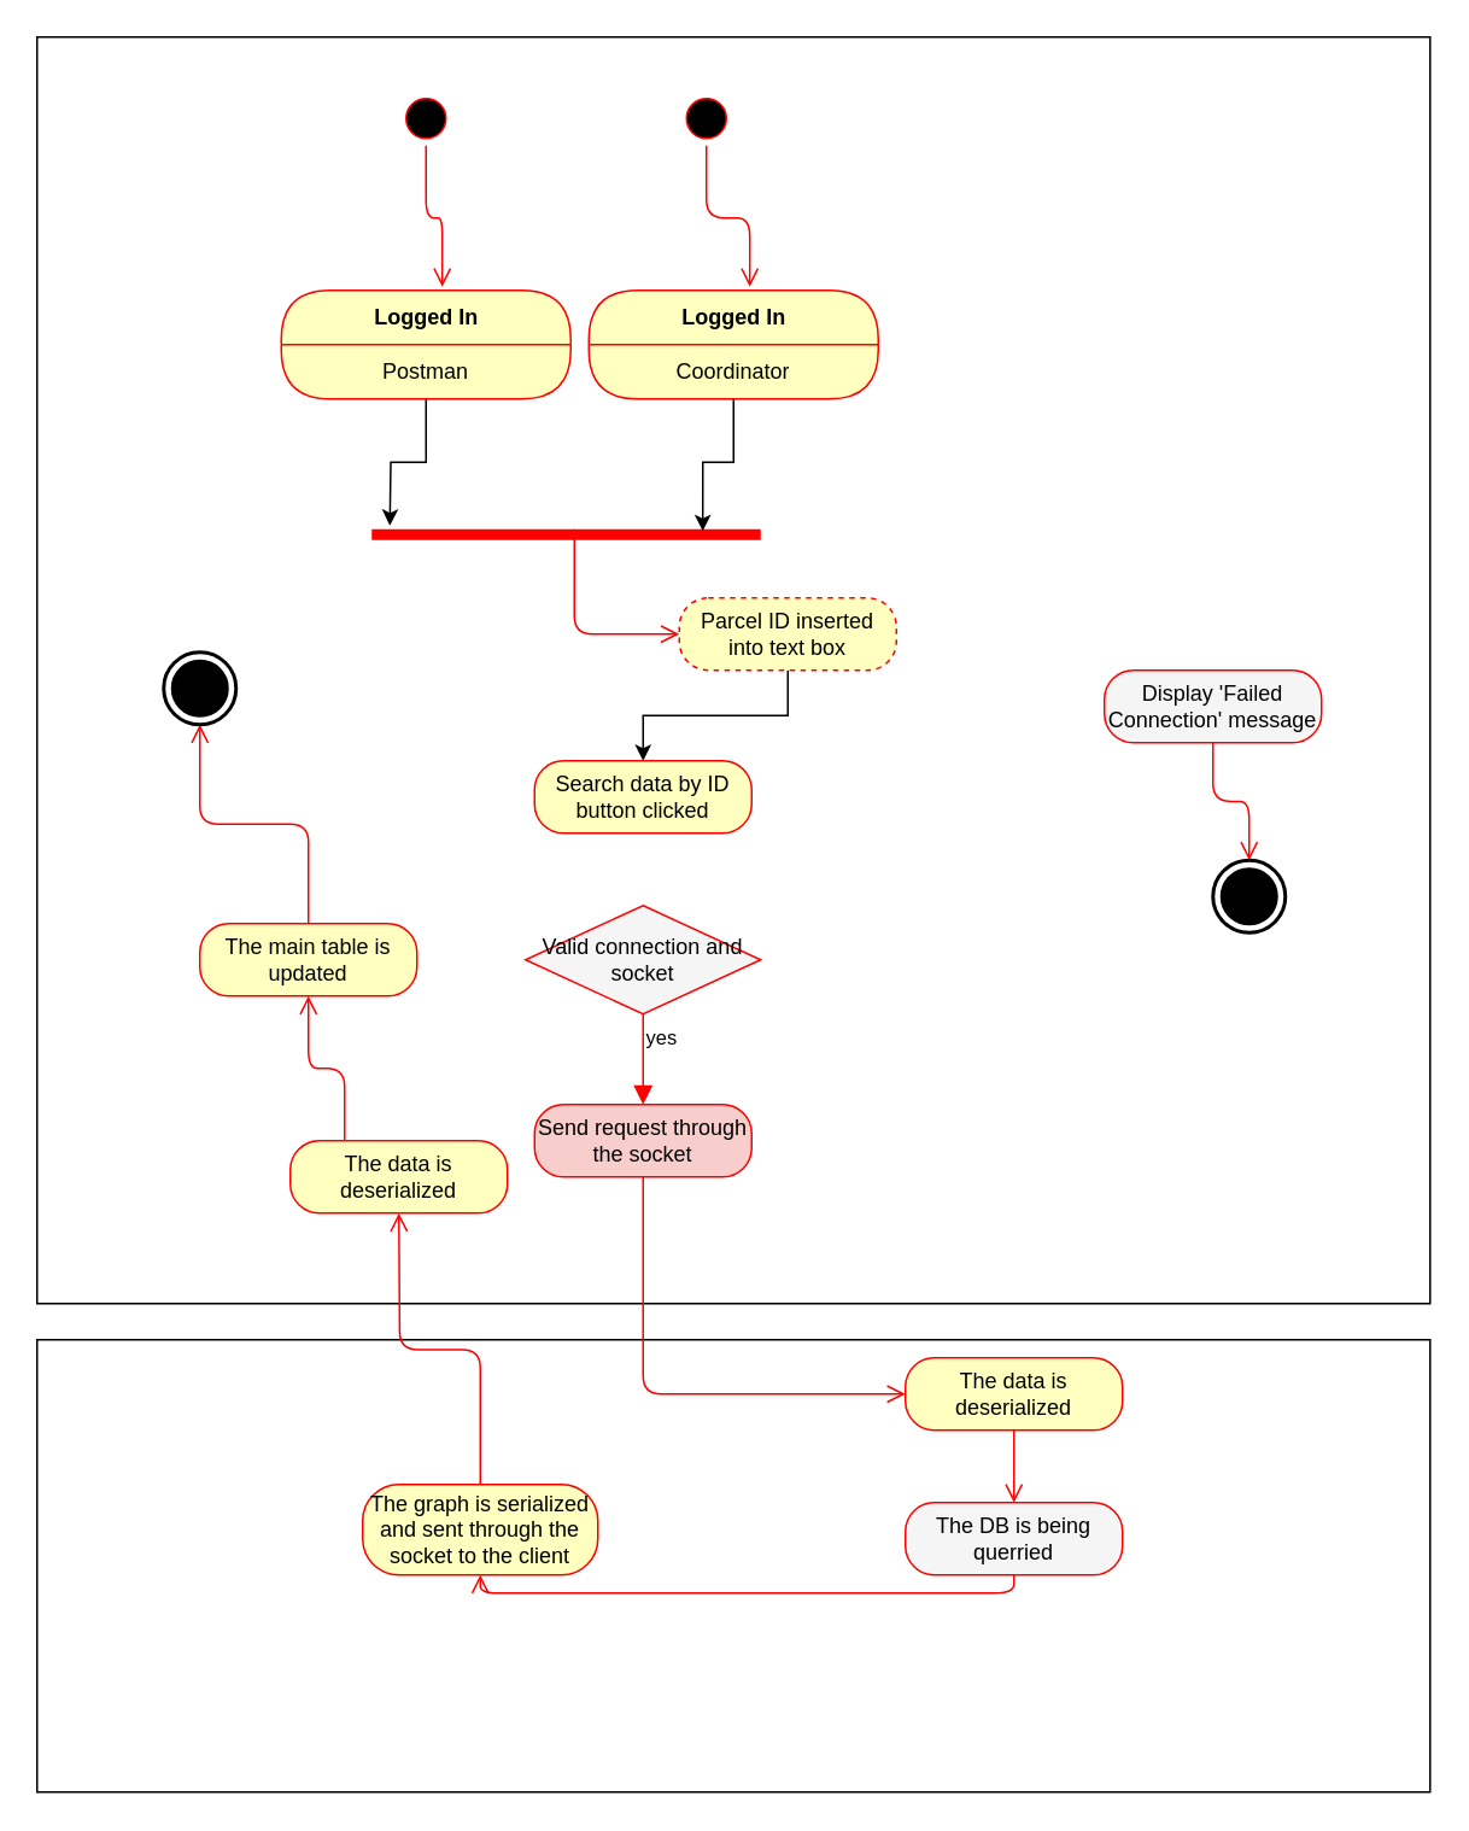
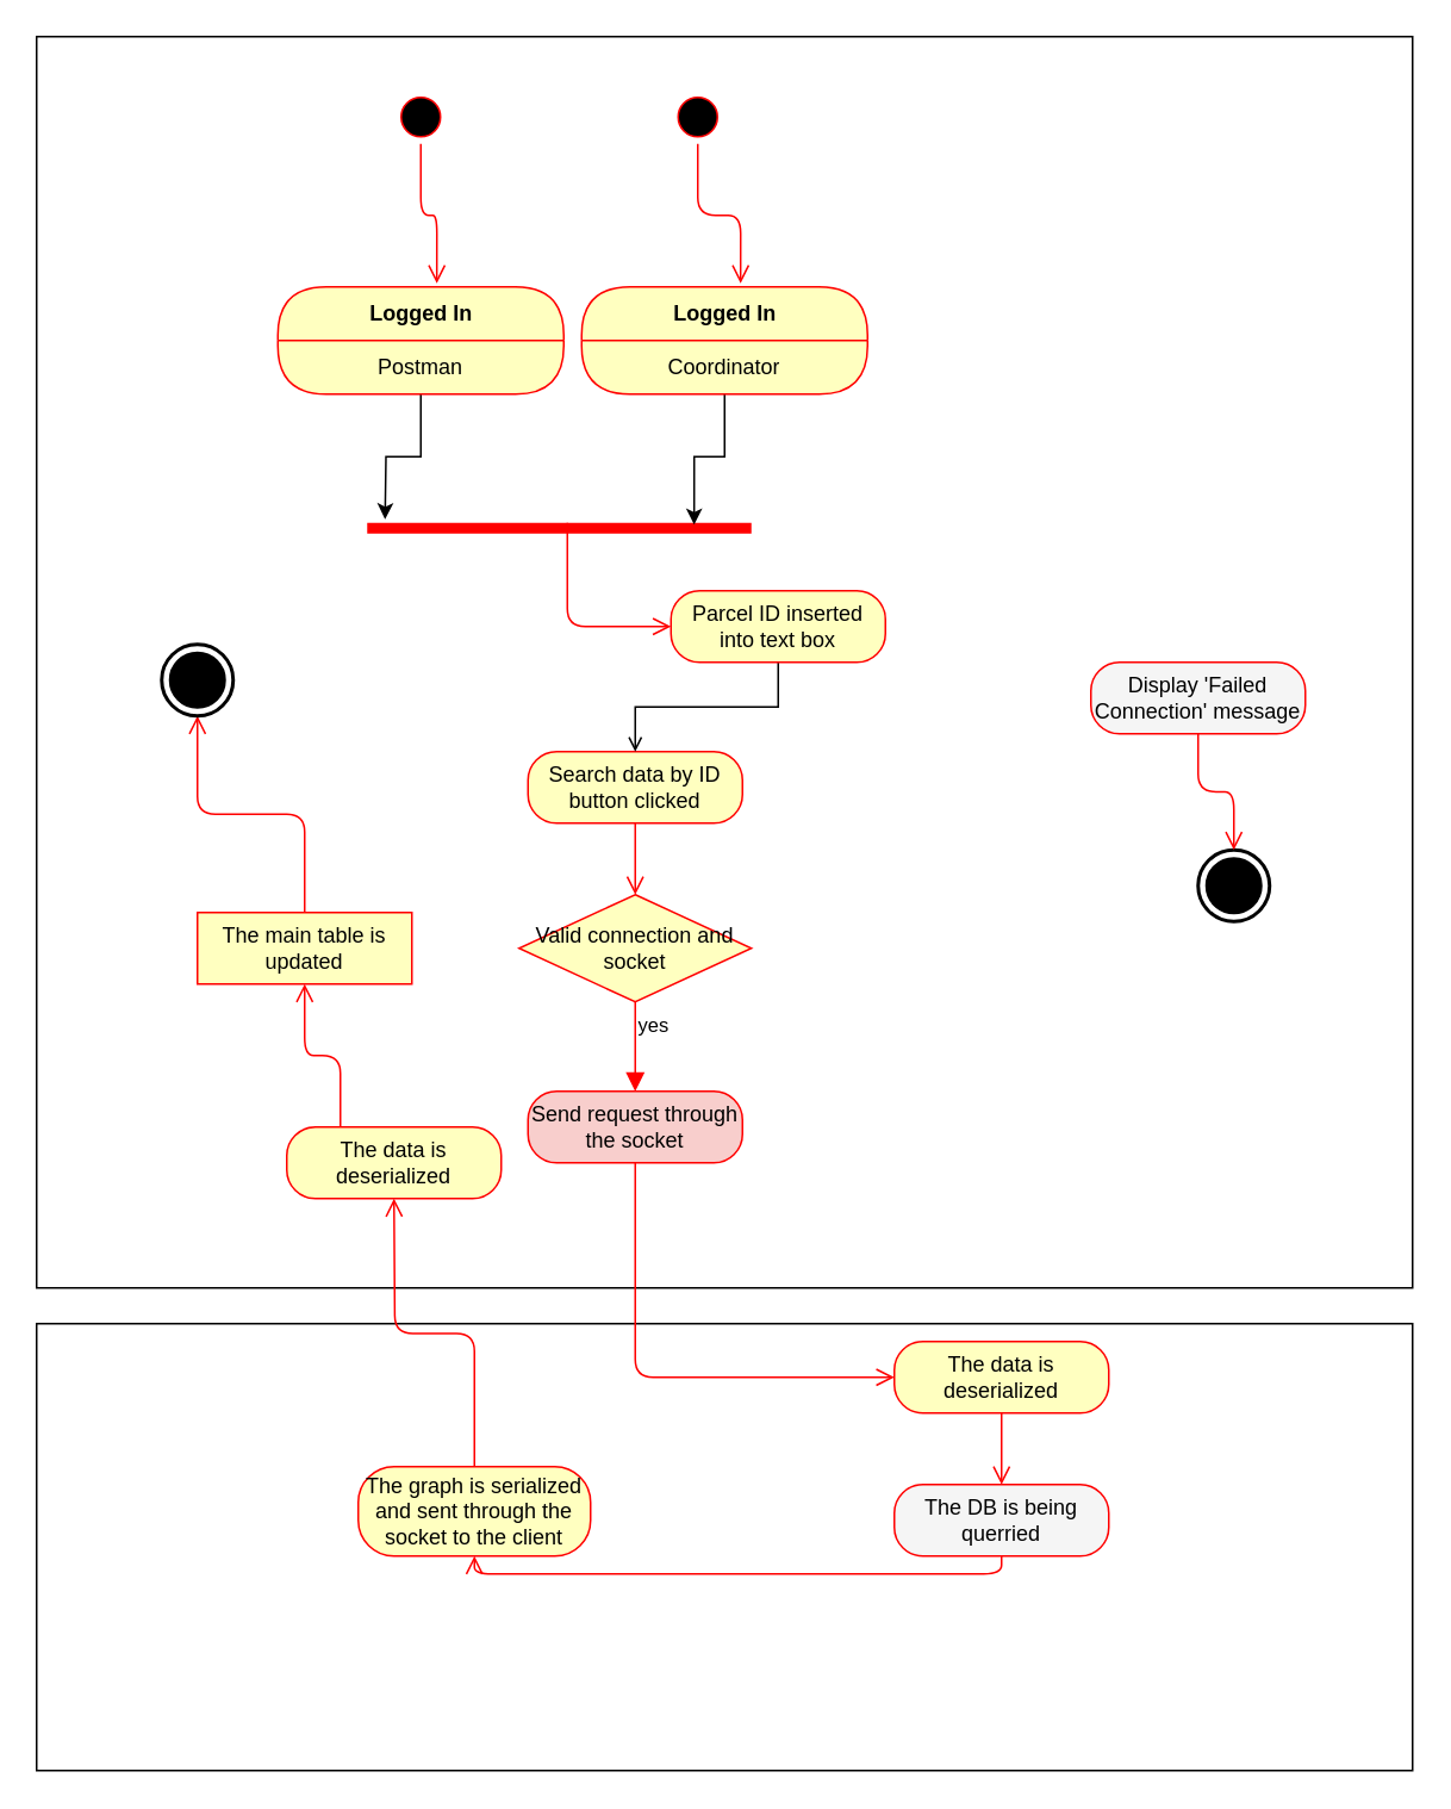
  <mxCell id="0" />
  <mxCell id="1" parent="0" />
  <mxCell id="2" value="" style="html=1;dashed=0;whitespace=wrap;" parent="1" vertex="1"><mxGeometry x="20" y="20" width="770" height="700" as="geometry" /></mxCell>
  <mxCell id="3" value="" style="ellipse;html=1;shape=startState;fillColor=#000000;strokeColor=#ff0000;" parent="1" vertex="1"><mxGeometry x="220" y="50" width="30" height="30" as="geometry" /></mxCell>
  <mxCell id="4" value="" style="edgeStyle=orthogonalEdgeStyle;html=1;verticalAlign=bottom;endArrow=open;endSize=8;strokeColor=#ff0000;entryX=0.556;entryY=-0.033;entryDx=0;entryDy=0;entryPerimeter=0;" parent="1" source="3" target="22" edge="1"><mxGeometry relative="1" as="geometry"><mxPoint x="55" y="190" as="targetPoint" /></mxGeometry></mxCell>
  <mxCell id="5" value="Search data by ID button clicked" style="rounded=1;whiteSpace=wrap;html=1;arcSize=40;fontColor=#000000;fillColor=#ffffc0;strokeColor=#ff0000;" parent="1" vertex="1"><mxGeometry x="295" y="420" width="120" height="40" as="geometry" /></mxCell>
+ <mxCell id="6" value="" style="edgeStyle=orthogonalEdgeStyle;html=1;verticalAlign=bottom;endArrow=open;endSize=8;strokeColor=#ff0000;" parent="1" source="5" target="21" edge="1"><mxGeometry relative="1" as="geometry"><mxPoint x="355" y="420" as="targetPoint" /></mxGeometry></mxCell>
  <mxCell id="7" value="" style="shape=line;html=1;strokeWidth=6;strokeColor=#ff0000;" parent="1" vertex="1"><mxGeometry x="205" y="290" width="215" height="10" as="geometry" /></mxCell>
  <mxCell id="8" style="edgeStyle=orthogonalEdgeStyle;rounded=0;orthogonalLoop=1;jettySize=auto;html=1;" parent="1" source="22" edge="1"><mxGeometry relative="1" as="geometry"><mxPoint x="215" y="290" as="targetPoint" /></mxGeometry></mxCell>
  <mxCell id="9" value="" style="ellipse;html=1;shape=startState;fillColor=#000000;strokeColor=#ff0000;" parent="1" vertex="1"><mxGeometry x="375" y="50" width="30" height="30" as="geometry" /></mxCell>
  <mxCell id="10" value="" style="edgeStyle=orthogonalEdgeStyle;html=1;verticalAlign=bottom;endArrow=open;endSize=8;strokeColor=#ff0000;entryX=0.556;entryY=-0.033;entryDx=0;entryDy=0;entryPerimeter=0;" parent="1" source="9" target="24" edge="1"><mxGeometry relative="1" as="geometry"><mxPoint x="65" y="200" as="targetPoint" /></mxGeometry></mxCell>
  <mxCell id="11" style="edgeStyle=orthogonalEdgeStyle;rounded=0;orthogonalLoop=1;jettySize=auto;html=1;entryX=0.851;entryY=0.3;entryDx=0;entryDy=0;entryPerimeter=0;" parent="1" source="24" target="7" edge="1"><mxGeometry relative="1" as="geometry" /></mxCell>
  <mxCell id="12" value="" style="html=1;dashed=0;whitespace=wrap;" parent="1" vertex="1"><mxGeometry x="20" y="740" width="770" height="250" as="geometry" /></mxCell>
  <mxCell id="13" value="The data is deserialized" style="rounded=1;whiteSpace=wrap;html=1;arcSize=40;fontColor=#000000;fillColor=#ffffc0;strokeColor=#ff0000;" parent="1" vertex="1"><mxGeometry x="500" y="750" width="120" height="40" as="geometry" /></mxCell>
  <mxCell id="14" value="The DB is being querried" style="rounded=1;whiteSpace=wrap;html=1;arcSize=40;fontColor=#000000;fillColor=#f5f5f5;strokeColor=#ff0000;" parent="1" vertex="1"><mxGeometry x="500" y="830" width="120" height="40" as="geometry" /></mxCell>
  <mxCell id="15" value="The graph is serialized and sent through the socket to the client" style="rounded=1;whiteSpace=wrap;html=1;arcSize=40;fontColor=#000000;fillColor=#ffffc0;strokeColor=#ff0000;" parent="1" vertex="1"><mxGeometry x="200" y="820" width="130" height="50" as="geometry" /></mxCell>
  <mxCell id="16" value="" style="edgeStyle=orthogonalEdgeStyle;html=1;verticalAlign=bottom;endArrow=open;endSize=8;strokeColor=#ff0000;exitX=0.5;exitY=1;exitDx=0;exitDy=0;entryX=0.5;entryY=0;entryDx=0;entryDy=0;" parent="1" source="13" target="14" edge="1"><mxGeometry relative="1" as="geometry"><mxPoint x="470" y="840" as="targetPoint" /><mxPoint x="410" y="720" as="sourcePoint" /></mxGeometry></mxCell>
  <mxCell id="17" value="" style="edgeStyle=orthogonalEdgeStyle;html=1;verticalAlign=bottom;endArrow=open;endSize=8;strokeColor=#ff0000;exitX=0.5;exitY=0;exitDx=0;exitDy=0;" parent="1" source="15" edge="1"><mxGeometry relative="1" as="geometry"><mxPoint x="220" y="670" as="targetPoint" /><mxPoint x="410" y="960" as="sourcePoint" /></mxGeometry></mxCell>
  <mxCell id="18" value="The data is deserialized" style="rounded=1;whiteSpace=wrap;html=1;arcSize=40;fontColor=#000000;fillColor=#ffffc0;strokeColor=#ff0000;" parent="1" vertex="1"><mxGeometry x="160" y="630" width="120" height="40" as="geometry" /></mxCell>
- <mxCell id="19" value="The main table is updated" style="rounded=1;whiteSpace=wrap;html=1;arcSize=40;fontColor=#000000;fillColor=#ffffc0;strokeColor=#ff0000;" parent="1" vertex="1"><mxGeometry x="110" y="510" width="120" height="40" as="geometry" /></mxCell>
+ <mxCell id="19" value="The main table is updated" style="whiteSpace=wrap;html=1;arcSize=40;fontColor=#000000;fillColor=#ffffc0;strokeColor=#ff0000;rounded=0;" parent="1" vertex="1"><mxGeometry x="110" y="510" width="120" height="40" as="geometry" /></mxCell>
  <mxCell id="20" value="" style="edgeStyle=orthogonalEdgeStyle;html=1;verticalAlign=bottom;endArrow=open;endSize=8;strokeColor=#ff0000;exitX=0.25;exitY=0;exitDx=0;exitDy=0;entryX=0.5;entryY=1;entryDx=0;entryDy=0;" parent="1" source="18" target="19" edge="1"><mxGeometry relative="1" as="geometry"><mxPoint x="230" y="680" as="targetPoint" /><mxPoint x="275" y="830" as="sourcePoint" /></mxGeometry></mxCell>
- <mxCell id="21" value="Valid connection and socket" style="rhombus;whiteSpace=wrap;html=1;fillColor=#f5f5f5;strokeColor=#ff0000;" parent="1" vertex="1"><mxGeometry x="290" y="500" width="130" height="60" as="geometry" /></mxCell>
+ <mxCell id="21" value="Valid connection and socket" style="rhombus;whiteSpace=wrap;html=1;fillColor=#ffffc0;strokeColor=#ff0000;" parent="1" vertex="1"><mxGeometry x="290" y="500" width="130" height="60" as="geometry" /></mxCell>
  <mxCell id="22" value="Logged In" style="swimlane;html=1;fontStyle=1;align=center;verticalAlign=middle;childLayout=stackLayout;horizontal=1;startSize=30;horizontalStack=0;resizeParent=0;resizeLast=1;container=0;fontColor=#000000;collapsible=0;rounded=1;arcSize=30;strokeColor=#ff0000;fillColor=#ffffc0;swimlaneFillColor=#ffffc0;dropTarget=0;" parent="1" vertex="1"><mxGeometry x="155" y="160" width="160" height="60" as="geometry" /></mxCell>
  <mxCell id="23" value="Postman" style="text;html=1;strokeColor=none;fillColor=none;align=center;verticalAlign=middle;spacingLeft=4;spacingRight=4;whiteSpace=wrap;overflow=hidden;rotatable=0;fontColor=#000000;" parent="22" vertex="1"><mxGeometry y="30" width="160" height="30" as="geometry" /></mxCell>
  <mxCell id="24" value="Logged In" style="swimlane;html=1;fontStyle=1;align=center;verticalAlign=middle;childLayout=stackLayout;horizontal=1;startSize=30;horizontalStack=0;resizeParent=0;resizeLast=1;container=0;fontColor=#000000;collapsible=0;rounded=1;arcSize=30;strokeColor=#ff0000;fillColor=#ffffc0;swimlaneFillColor=#ffffc0;dropTarget=0;" parent="1" vertex="1"><mxGeometry x="325" y="160" width="160" height="60" as="geometry" /></mxCell>
  <mxCell id="25" value="Coordinator" style="text;html=1;strokeColor=none;fillColor=none;align=center;verticalAlign=middle;spacingLeft=4;spacingRight=4;whiteSpace=wrap;overflow=hidden;rotatable=0;fontColor=#000000;" parent="24" vertex="1"><mxGeometry y="30" width="160" height="30" as="geometry" /></mxCell>
  <mxCell id="26" value="" style="edgeStyle=orthogonalEdgeStyle;html=1;verticalAlign=bottom;endArrow=open;endSize=8;strokeColor=#ff0000;exitX=0.521;exitY=0.2;exitDx=0;exitDy=0;exitPerimeter=0;entryX=0;entryY=0.5;entryDx=0;entryDy=0;" parent="1" source="7" target="37" edge="1"><mxGeometry relative="1" as="geometry"><mxPoint x="405" y="340" as="targetPoint" /><mxPoint x="365" y="380" as="sourcePoint" /></mxGeometry></mxCell>
  <mxCell id="27" value="yes" style="edgeStyle=orthogonalEdgeStyle;html=1;align=left;verticalAlign=top;endArrow=block;endSize=8;strokeColor=#ff0000;exitX=0.5;exitY=1;exitDx=0;exitDy=0;entryX=0.5;entryY=0;entryDx=0;entryDy=0;" parent="1" source="21" target="33" edge="1"><mxGeometry x="-1" relative="1" as="geometry"><mxPoint x="355" y="580" as="targetPoint" /><mxPoint x="530" y="360" as="sourcePoint" /></mxGeometry></mxCell>
  <mxCell id="28" value="" style="edgeStyle=orthogonalEdgeStyle;html=1;align=left;verticalAlign=bottom;endArrow=open;endSize=8;strokeColor=#ff0000;entryX=0.5;entryY=1;entryDx=0;entryDy=0;entryPerimeter=0;exitX=0.5;exitY=0;exitDx=0;exitDy=0;" parent="1" source="19" target="29" edge="1"><mxGeometry x="-1" relative="1" as="geometry"><mxPoint x="610" y="400" as="targetPoint" /><mxPoint x="430" y="460" as="sourcePoint" /></mxGeometry></mxCell>
  <mxCell id="29" value="" style="html=1;shape=mxgraph.sysml.actFinal;strokeWidth=2;verticalLabelPosition=bottom;verticalAlignment=top;" parent="1" vertex="1"><mxGeometry x="90" y="360" width="40" height="40" as="geometry" /></mxCell>
  <mxCell id="30" value="" style="html=1;shape=mxgraph.sysml.actFinal;strokeWidth=2;verticalLabelPosition=bottom;verticalAlignment=top;" parent="1" vertex="1"><mxGeometry x="670" y="475" width="40" height="40" as="geometry" /></mxCell>
  <mxCell id="31" value="Display 'Failed Connection' message" style="rounded=1;whiteSpace=wrap;html=1;arcSize=40;fontColor=#000000;fillColor=#f5f5f5;strokeColor=#ff0000;" parent="1" vertex="1"><mxGeometry x="610" y="370" width="120" height="40" as="geometry" /></mxCell>
  <mxCell id="32" value="" style="edgeStyle=orthogonalEdgeStyle;html=1;verticalAlign=bottom;endArrow=open;endSize=8;strokeColor=#ff0000;entryX=0.5;entryY=0;entryDx=0;entryDy=0;entryPerimeter=0;" parent="1" source="31" target="30" edge="1"><mxGeometry relative="1" as="geometry"><mxPoint x="740" y="485" as="targetPoint" /></mxGeometry></mxCell>
  <mxCell id="33" value="Send request through the socket" style="rounded=1;whiteSpace=wrap;html=1;arcSize=40;fontColor=#000000;fillColor=#f8cecc;strokeColor=#ff0000;" parent="1" vertex="1"><mxGeometry x="295" y="610" width="120" height="40" as="geometry" /></mxCell>
  <mxCell id="34" value="" style="edgeStyle=orthogonalEdgeStyle;html=1;verticalAlign=bottom;endArrow=open;endSize=8;strokeColor=#ff0000;exitX=0.5;exitY=1;exitDx=0;exitDy=0;entryX=0;entryY=0.5;entryDx=0;entryDy=0;" parent="1" source="33" target="13" edge="1"><mxGeometry relative="1" as="geometry"><mxPoint x="460" y="830" as="targetPoint" /><mxPoint x="470" y="880" as="sourcePoint" /></mxGeometry></mxCell>
  <mxCell id="35" value="" style="edgeStyle=orthogonalEdgeStyle;html=1;verticalAlign=bottom;endArrow=open;endSize=8;strokeColor=#ff0000;entryX=0.5;entryY=1;entryDx=0;entryDy=0;exitX=0.5;exitY=1;exitDx=0;exitDy=0;" parent="1" source="14" target="15" edge="1"><mxGeometry relative="1" as="geometry"><mxPoint x="560" y="1000" as="targetPoint" /><mxPoint x="500" y="920" as="sourcePoint" /></mxGeometry></mxCell>
- <mxCell id="36" style="edgeStyle=orthogonalEdgeStyle;rounded=0;orthogonalLoop=1;jettySize=auto;html=1;exitX=0.5;exitY=1;exitDx=0;exitDy=0;entryX=0.5;entryY=0;entryDx=0;entryDy=0;" edge="1" parent="1" source="37" target="5"><mxGeometry relative="1" as="geometry" /></mxCell>
- <mxCell id="37" value="Parcel ID inserted into text box" style="rounded=1;whiteSpace=wrap;html=1;arcSize=40;fontColor=#000000;fillColor=#ffffc0;strokeColor=#ff0000;dashed=1;" vertex="1" parent="1"><mxGeometry x="375" y="330" width="120" height="40" as="geometry" /></mxCell>
+ <mxCell id="36" style="edgeStyle=orthogonalEdgeStyle;rounded=0;orthogonalLoop=1;jettySize=auto;html=1;exitX=0.5;exitY=1;exitDx=0;exitDy=0;entryX=0.5;entryY=0;entryDx=0;entryDy=0;endArrow=open;" edge="1" parent="1" source="37" target="5"><mxGeometry relative="1" as="geometry" /></mxCell>
+ <mxCell id="37" value="Parcel ID inserted into text box" style="rounded=1;whiteSpace=wrap;html=1;arcSize=40;fontColor=#000000;fillColor=#ffffc0;strokeColor=#ff0000;" vertex="1" parent="1"><mxGeometry x="375" y="330" width="120" height="40" as="geometry" /></mxCell>
